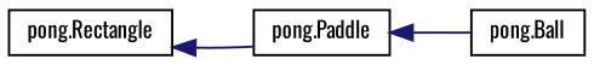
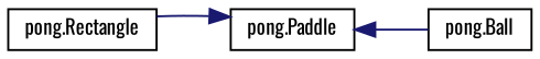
  digraph {
    fontname=Oswald
    rankdir=LR
    node [color=black fillcolor=white fontname=Oswald fontsize=10 shape=record style=filled]
    edge [color=midnightblue dir=back fontname=Oswald fontsize=10 labelfontname=Helvetica labelfontsize=10 style=solid]
    n1 [height=0.2 label="pong.Rectangle" width=0.4]
    n2 [height=0.2 label="pong.Paddle" width=0.4]
    n3 [height=0.2 label="pong.Ball" width=0.4]
-   n1 -> n2
+   n2 -> n1
    n2 -> n3
  }
